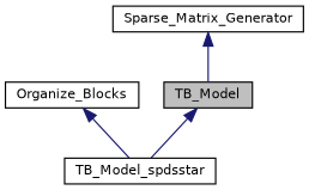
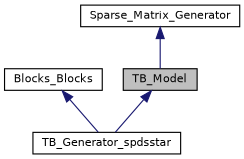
  digraph {
    node [color=black fillcolor=white fontname=Helvetica fontsize=10 shape=record style=filled]
    edge [color=midnightblue dir=back fontname=Helvetica fontsize=10 labelfontname=Helvetica labelfontsize=10 style=solid]
    n1 [fillcolor=grey75 fontcolor=black height=0.2 label=TB_Model width=0.4]
-   n2 [height=0.2 label=TB_Model_spdsstar width=0.4]
+   n2 [height=0.2 label=TB_Generator_spdsstar width=0.4]
    n3 [height=0.2 label=Sparse_Matrix_Generator width=0.4]
-   n4 [height=0.2 label=Organize_Blocks width=0.4]
+   n4 [height=0.2 label=Blocks_Blocks width=0.4]
    n1 -> n2
    n3 -> n1
    n4 -> n2
  }
